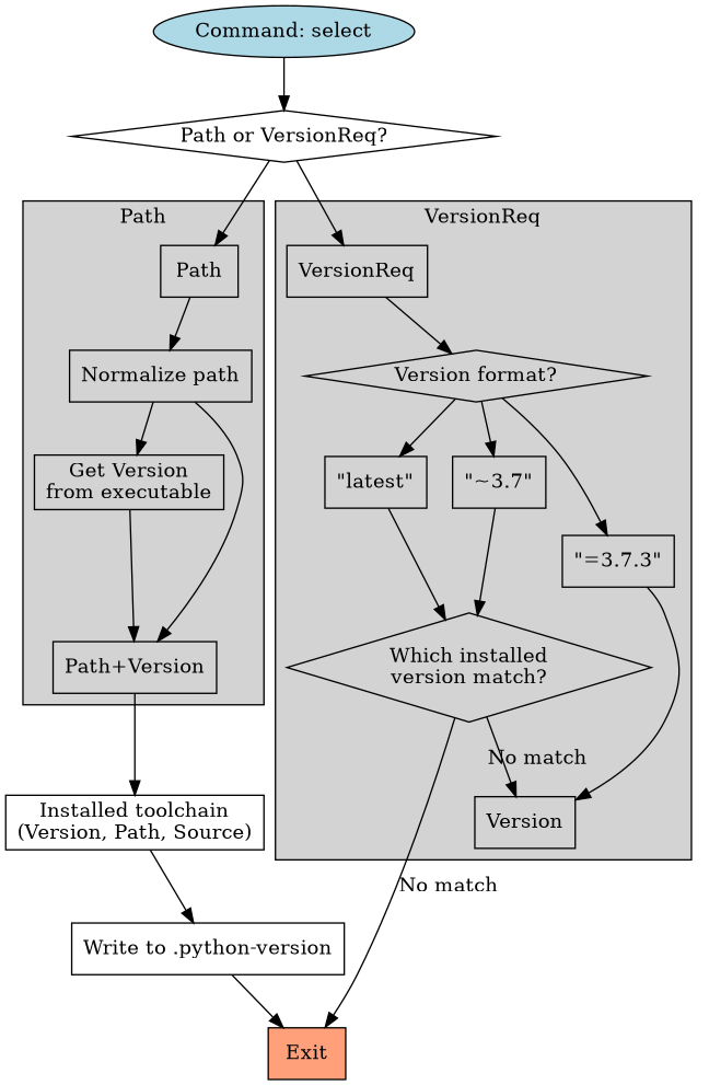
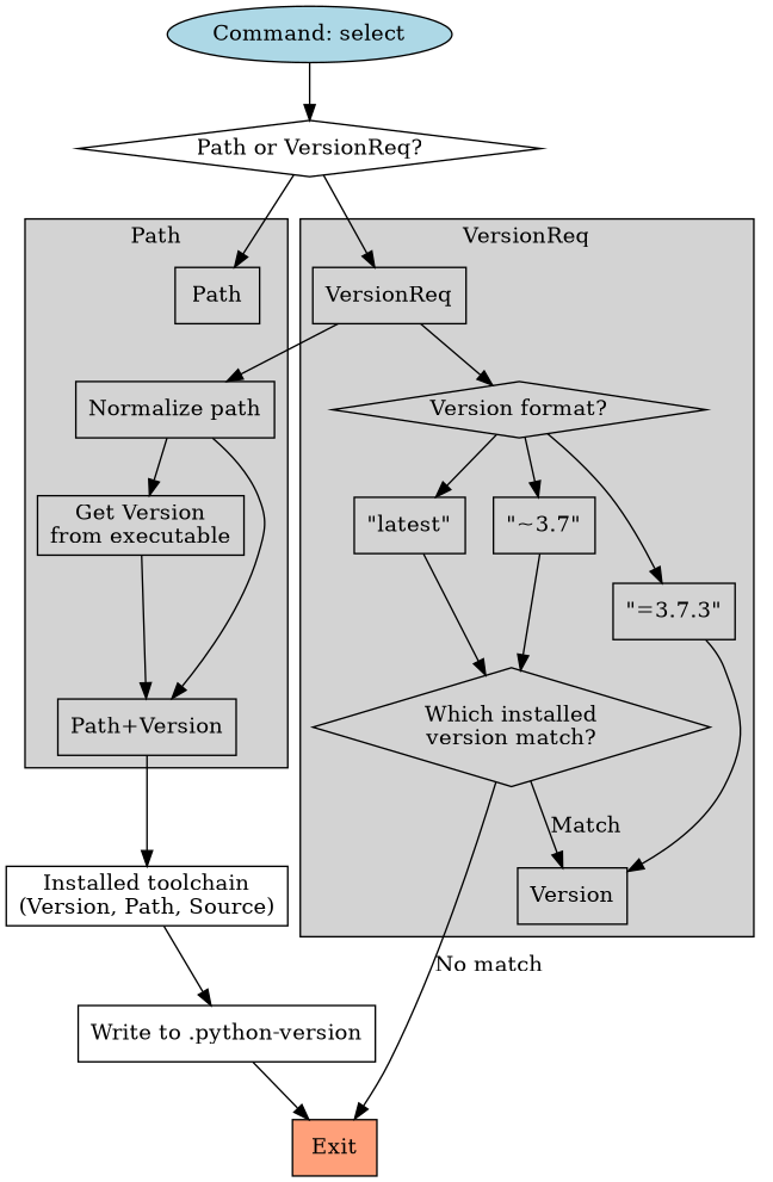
  digraph {
    node [shape=rectangle]
    n1 [label=Path]
    n2 [label="Normalize path"]
    n3 [label="Get Version\nfrom executable"]
    n4 [label="Path+Version"]
    n5 [label=VersionReq]
    n6 [label="Version format?" shape=diamond]
    n7 [label="\"latest\""]
    n8 [label="\"=3.7.3\""]
    n9 [label="\"~3.7\""]
    n10 [label="Which installed\nversion match?" shape=diamond]
    n11 [label=Version]
    n12 [label="Installed toolchain\n(Version, Path, Source)"]
    n13 [fillcolor=lightsalmon label=Exit style=filled]
    n14 [fillcolor=lightblue label="Command: select" shape=oval style=filled]
    n15 [label="Path or VersionReq?" shape=diamond]
    n16 [label="Write to .python-version"]
    subgraph cluster_1 {
      label=Path
      shape=rectangle
      style=filled
      n1
      n2
      n3
      n4
    }
    subgraph cluster_2 {
      label=VersionReq
      shape=rectangle
      style=filled
      n5
      n6
      n7
      n8
      n9
      n10
      n11
    }
-   n1 -> n2
+   n5 -> n2
    n2 -> n3
    n2 -> n4
    n3 -> n4
    n4 -> n12
    n5 -> n6
    n6 -> n7
    n6 -> n8
    n6 -> n9
    n7 -> n10
    n8 -> n11
    n9 -> n10
-   n10 -> n11 [label="No match"]
+   n10 -> n11 [label=Match]
    n10 -> n13 [label="No match"]
    n12 -> n16
    n14 -> n15
    n15 -> n1
    n15 -> n5
    n16 -> n13
  }
